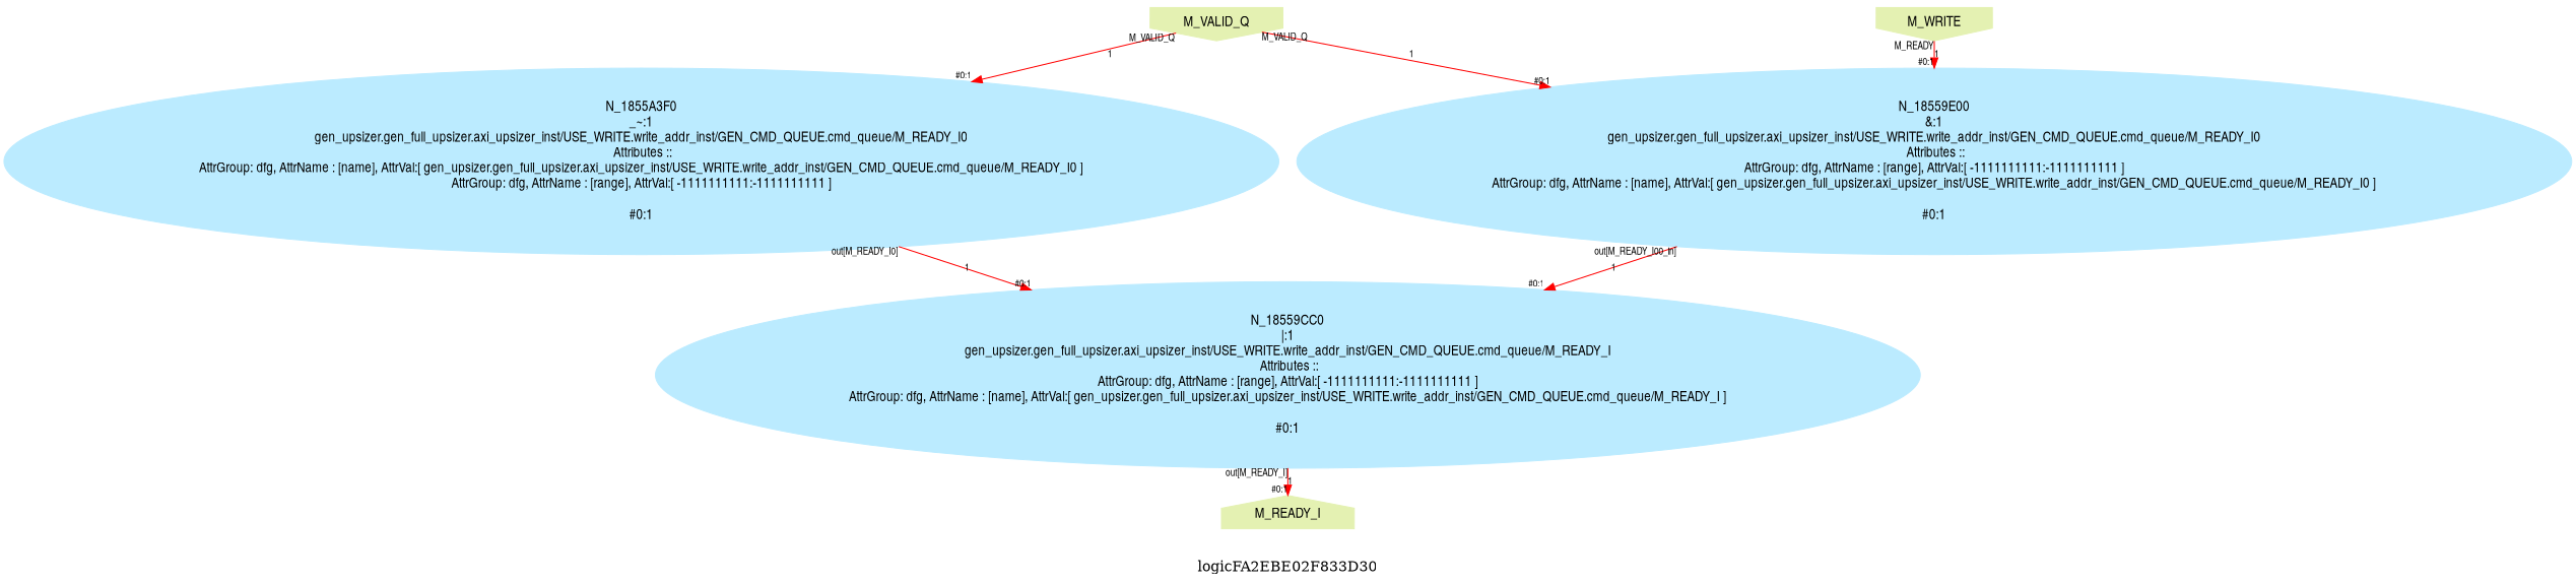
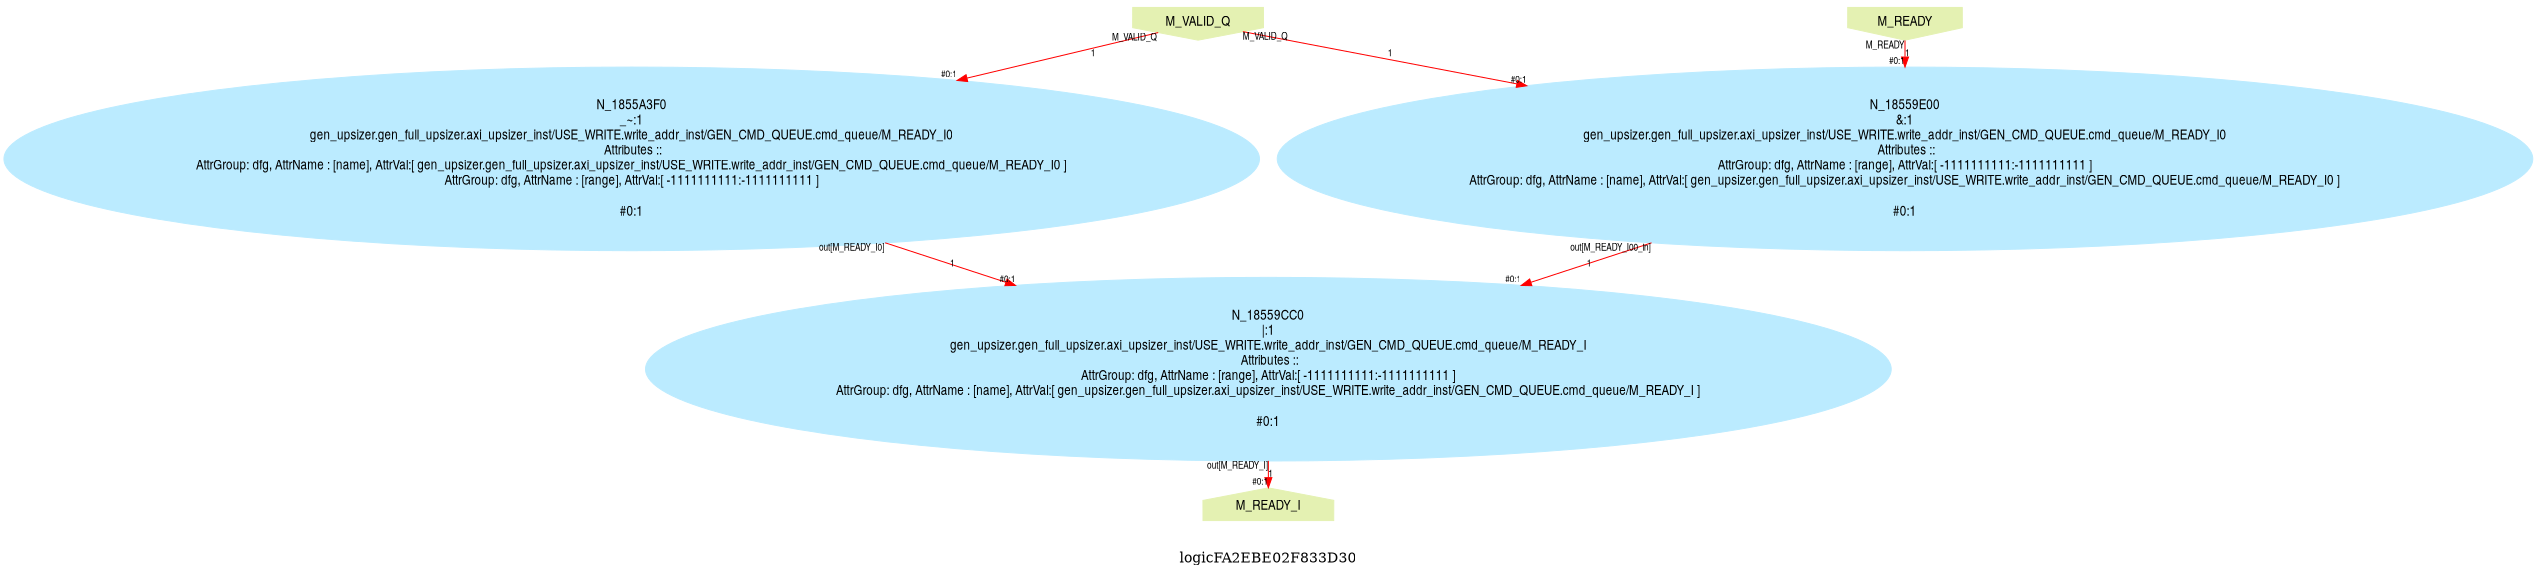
  digraph {
    label=logicFA2EBE02F833D30
    ranksep=0.1
    splines=true
    node [color="#e4f1b2" fontname=helveticanarrow style=filled]
    edge [color="#ff0000" fontname=helveticanarrow fontsize=10 headlabel="#0:1" taillabel=M_VALID_Q]
    n1 [label=M_VALID_Q shape=invhouse]
-   n2 [label=M_WRITE shape=invhouse]
+   n2 [label=M_READY shape=invhouse]
    n3 [label=M_READY_I shape=house]
    n4 [color="#bbebff" label="N_18559E00\n&:1\ngen_upsizer.gen_full_upsizer.axi_upsizer_inst/USE_WRITE.write_addr_inst/GEN_CMD_QUEUE.cmd_queue/M_READY_I0\n Attributes ::\nAttrGroup: dfg, AttrName : [range], AttrVal:[ -1111111111:-1111111111 ]\nAttrGroup: dfg, AttrName : [name], AttrVal:[ gen_upsizer.gen_full_upsizer.axi_upsizer_inst/USE_WRITE.write_addr_inst/GEN_CMD_QUEUE.cmd_queue/M_READY_I0 ]\n\n#0:1\n"]
    n5 [color="#bbebff" label="N_1855A3F0\n_~:1\ngen_upsizer.gen_full_upsizer.axi_upsizer_inst/USE_WRITE.write_addr_inst/GEN_CMD_QUEUE.cmd_queue/M_READY_I0\n Attributes ::\nAttrGroup: dfg, AttrName : [name], AttrVal:[ gen_upsizer.gen_full_upsizer.axi_upsizer_inst/USE_WRITE.write_addr_inst/GEN_CMD_QUEUE.cmd_queue/M_READY_I0 ]\nAttrGroup: dfg, AttrName : [range], AttrVal:[ -1111111111:-1111111111 ]\n\n#0:1\n"]
    n6 [color="#bbebff" label="N_18559CC0\n|:1\ngen_upsizer.gen_full_upsizer.axi_upsizer_inst/USE_WRITE.write_addr_inst/GEN_CMD_QUEUE.cmd_queue/M_READY_I\n Attributes ::\nAttrGroup: dfg, AttrName : [range], AttrVal:[ -1111111111:-1111111111 ]\nAttrGroup: dfg, AttrName : [name], AttrVal:[ gen_upsizer.gen_full_upsizer.axi_upsizer_inst/USE_WRITE.write_addr_inst/GEN_CMD_QUEUE.cmd_queue/M_READY_I ]\n\n#0:1\n"]
    subgraph sub_1 {
      rank=source
      n1
      n2
    }
    subgraph sub_2 {
      rank=sink
      n3
    }
    n1 -> n4 [label=1]
    n1 -> n5 [label=1]
    n2 -> n4 [label=1 taillabel=M_READY]
    n4 -> n6 [label=1 taillabel="out[M_READY_I00_in]"]
    n5 -> n6 [label=1 taillabel="out[M_READY_I0]"]
    n6 -> n3 [label=1 taillabel="out[M_READY_I]"]
  }
